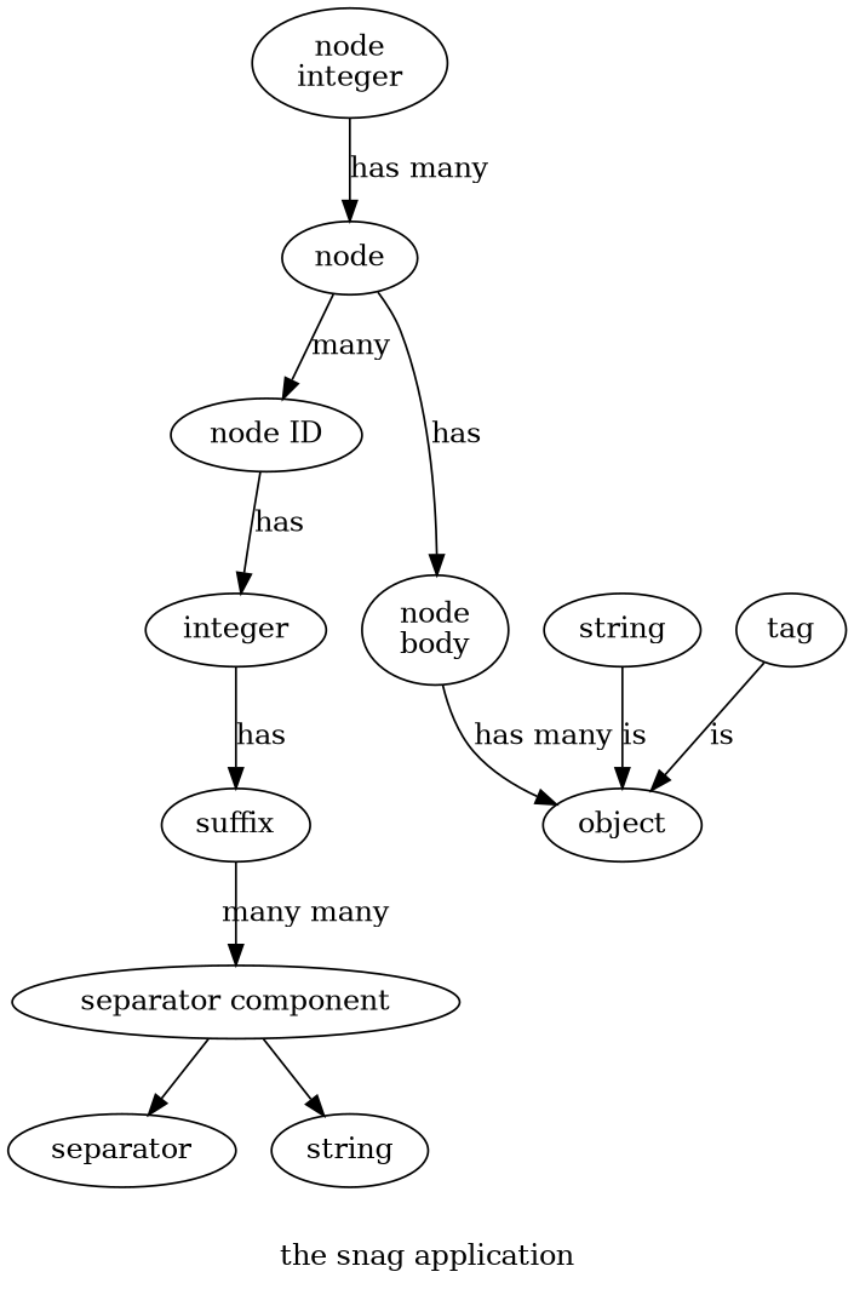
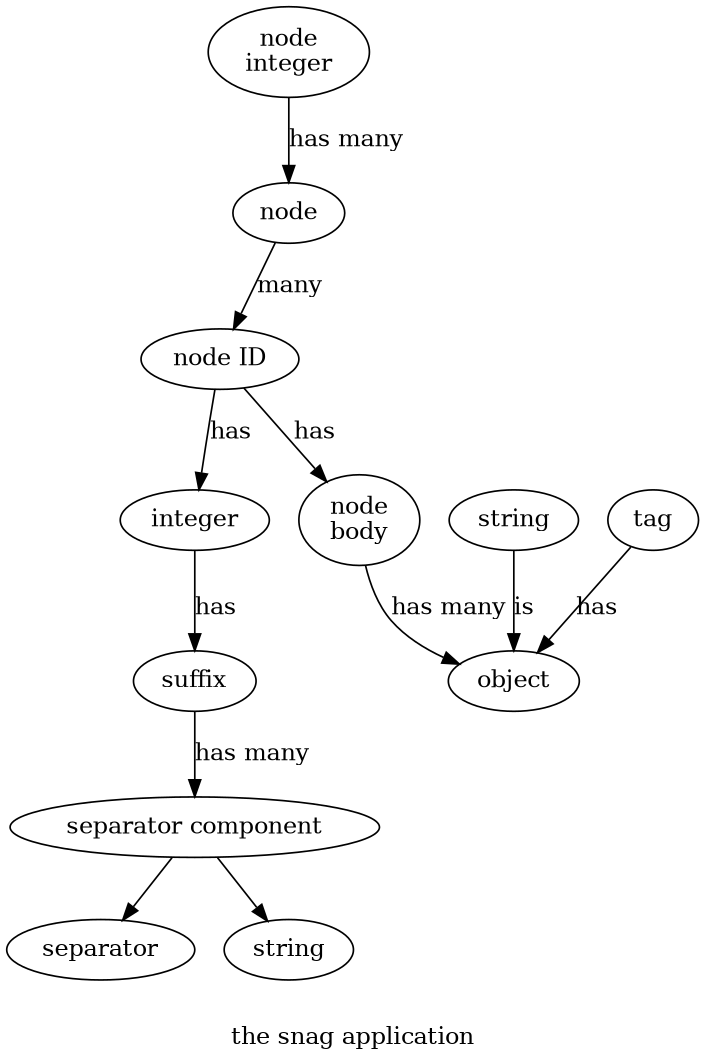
  digraph {
    label="the snag application"
    n1 [label="node\ninteger"]
    n2 [label="node"]
    n3 [label="node ID"]
    n4 [label="node\nbody"]
    n5 [label=integer]
    n6 [label=object]
    n7 [label=suffix]
    n8 [label="separator component"]
    n9 [label=separator]
    n10 [label=string]
    n11 [label=string]
    n12 [label=tag]
    n1 -> n2 [label="has many"]
    n2 -> n3 [label=many]
-   n2 -> n4 [label=has]
+   n3 -> n4 [label=has]
    n3 -> n5 [label=has]
    n4 -> n6 [label="has many"]
    n5 -> n7 [label=has]
-   n7 -> n8 [label="many many"]
+   n7 -> n8 [label="has many"]
    n8 -> n9
    n8 -> n10
    n11 -> n6 [label=is]
-   n12 -> n6 [label=is]
+   n12 -> n6 [label=has]
  }
